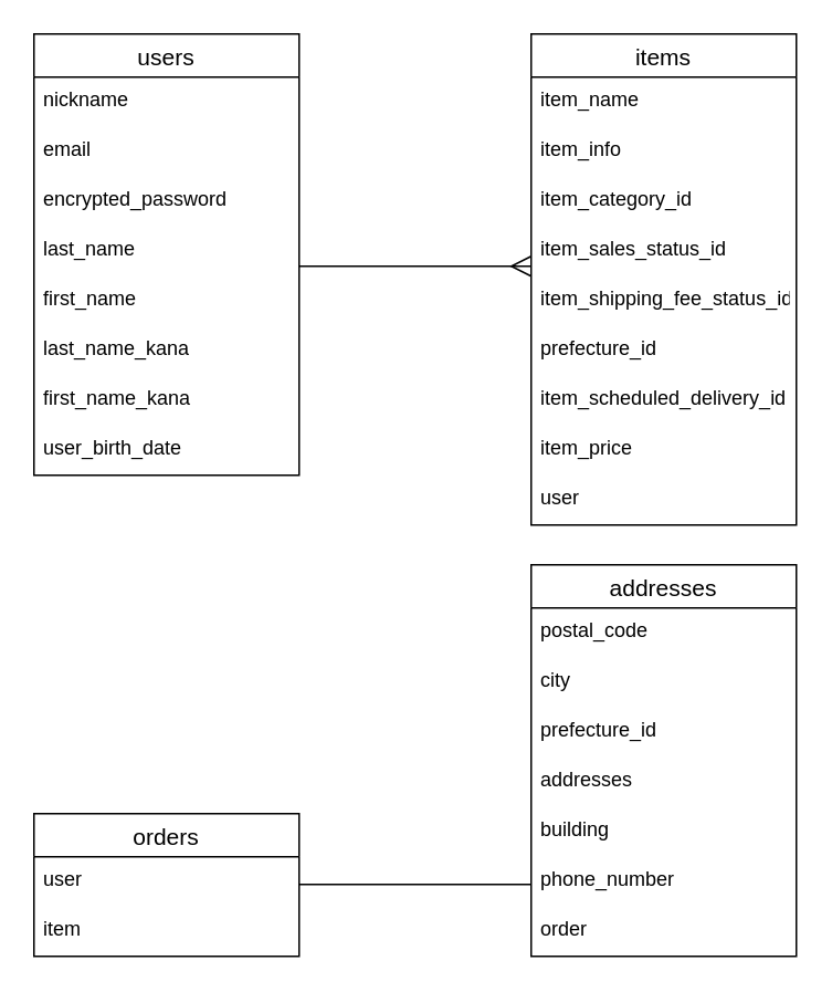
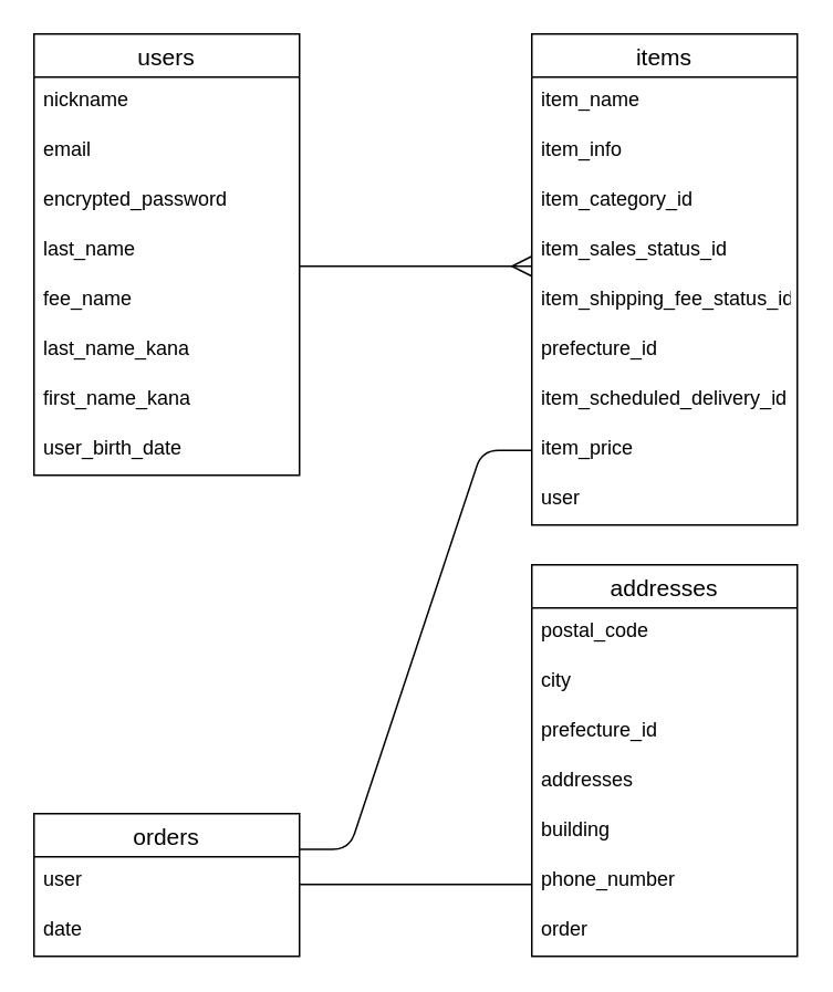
  <mxCell id="0" />
  <mxCell id="1" parent="0" />
  <mxCell id="2" value="users" style="swimlane;fontStyle=0;childLayout=stackLayout;horizontal=1;startSize=26;horizontalStack=0;resizeParent=1;resizeParentMax=0;resizeLast=0;collapsible=1;marginBottom=0;align=center;fontSize=14;" parent="1" vertex="1"><mxGeometry x="20" y="20" width="160" height="266" as="geometry" /></mxCell>
  <mxCell id="3" value="nickname" style="text;strokeColor=none;fillColor=none;spacingLeft=4;spacingRight=4;overflow=hidden;rotatable=0;points=[[0,0.5],[1,0.5]];portConstraint=eastwest;fontSize=12;labelBorderColor=none;" parent="2" vertex="1"><mxGeometry y="26" width="160" height="30" as="geometry" /></mxCell>
  <mxCell id="4" value="email" style="text;strokeColor=none;fillColor=none;spacingLeft=4;spacingRight=4;overflow=hidden;rotatable=0;points=[[0,0.5],[1,0.5]];portConstraint=eastwest;fontSize=12;" parent="2" vertex="1"><mxGeometry y="56" width="160" height="30" as="geometry" /></mxCell>
  <mxCell id="5" value="encrypted_password" style="text;strokeColor=none;fillColor=none;spacingLeft=4;spacingRight=4;overflow=hidden;rotatable=0;points=[[0,0.5],[1,0.5]];portConstraint=eastwest;fontSize=12;" parent="2" vertex="1"><mxGeometry y="86" width="160" height="30" as="geometry" /></mxCell>
  <mxCell id="6" value="last_name" style="text;strokeColor=none;fillColor=none;spacingLeft=4;spacingRight=4;overflow=hidden;rotatable=0;points=[[0,0.5],[1,0.5]];portConstraint=eastwest;fontSize=12;labelBorderColor=none;" parent="2" vertex="1"><mxGeometry y="116" width="160" height="30" as="geometry" /></mxCell>
- <mxCell id="7" value="first_name" style="text;strokeColor=none;fillColor=none;spacingLeft=4;spacingRight=4;overflow=hidden;rotatable=0;points=[[0,0.5],[1,0.5]];portConstraint=eastwest;fontSize=12;labelBorderColor=none;" parent="2" vertex="1"><mxGeometry y="146" width="160" height="30" as="geometry" /></mxCell>
+ <mxCell id="7" value="fee_name" style="text;strokeColor=none;fillColor=none;spacingLeft=4;spacingRight=4;overflow=hidden;rotatable=0;points=[[0,0.5],[1,0.5]];portConstraint=eastwest;fontSize=12;labelBorderColor=none;" parent="2" vertex="1"><mxGeometry y="146" width="160" height="30" as="geometry" /></mxCell>
  <mxCell id="8" value="last_name_kana" style="text;strokeColor=none;fillColor=none;spacingLeft=4;spacingRight=4;overflow=hidden;rotatable=0;points=[[0,0.5],[1,0.5]];portConstraint=eastwest;fontSize=12;labelBorderColor=none;" parent="2" vertex="1"><mxGeometry y="176" width="160" height="30" as="geometry" /></mxCell>
  <mxCell id="9" value="first_name_kana" style="text;strokeColor=none;fillColor=none;spacingLeft=4;spacingRight=4;overflow=hidden;rotatable=0;points=[[0,0.5],[1,0.5]];portConstraint=eastwest;fontSize=12;labelBorderColor=none;" parent="2" vertex="1"><mxGeometry y="206" width="160" height="30" as="geometry" /></mxCell>
  <mxCell id="10" value="user_birth_date" style="text;strokeColor=none;fillColor=none;spacingLeft=4;spacingRight=4;overflow=hidden;rotatable=0;points=[[0,0.5],[1,0.5]];portConstraint=eastwest;fontSize=12;labelBorderColor=none;" parent="2" vertex="1"><mxGeometry y="236" width="160" height="30" as="geometry" /></mxCell>
  <mxCell id="11" value="orders" style="swimlane;fontStyle=0;childLayout=stackLayout;horizontal=1;startSize=26;horizontalStack=0;resizeParent=1;resizeParentMax=0;resizeLast=0;collapsible=1;marginBottom=0;align=center;fontSize=14;" parent="1" vertex="1"><mxGeometry x="20" y="490" width="160" height="86" as="geometry" /></mxCell>
  <mxCell id="12" value="user" style="text;strokeColor=none;fillColor=none;spacingLeft=4;spacingRight=4;overflow=hidden;rotatable=0;points=[[0,0.5],[1,0.5]];portConstraint=eastwest;fontSize=12;" vertex="1" parent="11"><mxGeometry y="26" width="160" height="30" as="geometry" /></mxCell>
- <mxCell id="13" value="item" style="text;strokeColor=none;fillColor=none;spacingLeft=4;spacingRight=4;overflow=hidden;rotatable=0;points=[[0,0.5],[1,0.5]];portConstraint=eastwest;fontSize=12;" vertex="1" parent="11"><mxGeometry y="56" width="160" height="30" as="geometry" /></mxCell>
+ <mxCell id="13" value="date" style="text;strokeColor=none;fillColor=none;spacingLeft=4;spacingRight=4;overflow=hidden;rotatable=0;points=[[0,0.5],[1,0.5]];portConstraint=eastwest;fontSize=12;" vertex="1" parent="11"><mxGeometry y="56" width="160" height="30" as="geometry" /></mxCell>
  <mxCell id="14" value="items" style="swimlane;fontStyle=0;childLayout=stackLayout;horizontal=1;startSize=26;horizontalStack=0;resizeParent=1;resizeParentMax=0;resizeLast=0;collapsible=1;marginBottom=0;align=center;fontSize=14;" parent="1" vertex="1"><mxGeometry x="320" y="20" width="160" height="296" as="geometry" /></mxCell>
  <mxCell id="15" value="item_name" style="text;strokeColor=none;fillColor=none;spacingLeft=4;spacingRight=4;overflow=hidden;rotatable=0;points=[[0,0.5],[1,0.5]];portConstraint=eastwest;fontSize=12;" parent="14" vertex="1"><mxGeometry y="26" width="160" height="30" as="geometry" /></mxCell>
  <mxCell id="16" value="item_info" style="text;strokeColor=none;fillColor=none;spacingLeft=4;spacingRight=4;overflow=hidden;rotatable=0;points=[[0,0.5],[1,0.5]];portConstraint=eastwest;fontSize=12;labelBorderColor=none;" parent="14" vertex="1"><mxGeometry y="56" width="160" height="30" as="geometry" /></mxCell>
  <mxCell id="17" value="item_category_id" style="text;strokeColor=none;fillColor=none;spacingLeft=4;spacingRight=4;overflow=hidden;rotatable=0;points=[[0,0.5],[1,0.5]];portConstraint=eastwest;fontSize=12;labelBorderColor=none;" parent="14" vertex="1"><mxGeometry y="86" width="160" height="30" as="geometry" /></mxCell>
  <mxCell id="18" value="item_sales_status_id" style="text;strokeColor=none;fillColor=none;spacingLeft=4;spacingRight=4;overflow=hidden;rotatable=0;points=[[0,0.5],[1,0.5]];portConstraint=eastwest;fontSize=12;labelBorderColor=none;" parent="14" vertex="1"><mxGeometry y="116" width="160" height="30" as="geometry" /></mxCell>
  <mxCell id="19" value="item_shipping_fee_status_id" style="text;strokeColor=none;fillColor=none;spacingLeft=4;spacingRight=4;overflow=hidden;rotatable=0;points=[[0,0.5],[1,0.5]];portConstraint=eastwest;fontSize=12;" parent="14" vertex="1"><mxGeometry y="146" width="160" height="30" as="geometry" /></mxCell>
  <mxCell id="20" value="prefecture_id" style="text;strokeColor=none;fillColor=none;spacingLeft=4;spacingRight=4;overflow=hidden;rotatable=0;points=[[0,0.5],[1,0.5]];portConstraint=eastwest;fontSize=12;labelBorderColor=none;" parent="14" vertex="1"><mxGeometry y="176" width="160" height="30" as="geometry" /></mxCell>
  <mxCell id="21" value="item_scheduled_delivery_id" style="text;strokeColor=none;fillColor=none;spacingLeft=4;spacingRight=4;overflow=hidden;rotatable=0;points=[[0,0.5],[1,0.5]];portConstraint=eastwest;fontSize=12;labelBorderColor=none;" parent="14" vertex="1"><mxGeometry y="206" width="160" height="30" as="geometry" /></mxCell>
  <mxCell id="22" value="item_price" style="text;strokeColor=none;fillColor=none;spacingLeft=4;spacingRight=4;overflow=hidden;rotatable=0;points=[[0,0.5],[1,0.5]];portConstraint=eastwest;fontSize=12;" parent="14" vertex="1"><mxGeometry y="236" width="160" height="30" as="geometry" /></mxCell>
  <mxCell id="23" value="user" style="text;strokeColor=none;fillColor=none;spacingLeft=4;spacingRight=4;overflow=hidden;rotatable=0;points=[[0,0.5],[1,0.5]];portConstraint=eastwest;fontSize=12;" vertex="1" parent="14"><mxGeometry y="266" width="160" height="30" as="geometry" /></mxCell>
  <mxCell id="24" value="addresses" style="swimlane;fontStyle=0;childLayout=stackLayout;horizontal=1;startSize=26;horizontalStack=0;resizeParent=1;resizeParentMax=0;resizeLast=0;collapsible=1;marginBottom=0;align=center;fontSize=14;" parent="1" vertex="1"><mxGeometry x="320" y="340" width="160" height="236" as="geometry" /></mxCell>
  <mxCell id="25" value="postal_code" style="text;strokeColor=none;fillColor=none;spacingLeft=4;spacingRight=4;overflow=hidden;rotatable=0;points=[[0,0.5],[1,0.5]];portConstraint=eastwest;fontSize=12;" parent="24" vertex="1"><mxGeometry y="26" width="160" height="30" as="geometry" /></mxCell>
  <mxCell id="26" value="city" style="text;strokeColor=none;fillColor=none;spacingLeft=4;spacingRight=4;overflow=hidden;rotatable=0;points=[[0,0.5],[1,0.5]];portConstraint=eastwest;fontSize=12;" parent="24" vertex="1"><mxGeometry y="56" width="160" height="30" as="geometry" /></mxCell>
  <mxCell id="27" value="prefecture_id" style="text;strokeColor=none;fillColor=none;spacingLeft=4;spacingRight=4;overflow=hidden;rotatable=0;points=[[0,0.5],[1,0.5]];portConstraint=eastwest;fontSize=12;" parent="24" vertex="1"><mxGeometry y="86" width="160" height="30" as="geometry" /></mxCell>
  <mxCell id="28" value="addresses" style="text;strokeColor=none;fillColor=none;spacingLeft=4;spacingRight=4;overflow=hidden;rotatable=0;points=[[0,0.5],[1,0.5]];portConstraint=eastwest;fontSize=12;labelBorderColor=none;" parent="24" vertex="1"><mxGeometry y="116" width="160" height="30" as="geometry" /></mxCell>
  <mxCell id="29" value="building" style="text;strokeColor=none;fillColor=none;spacingLeft=4;spacingRight=4;overflow=hidden;rotatable=0;points=[[0,0.5],[1,0.5]];portConstraint=eastwest;fontSize=12;labelBorderColor=none;" parent="24" vertex="1"><mxGeometry y="146" width="160" height="30" as="geometry" /></mxCell>
  <mxCell id="30" value="phone_number" style="text;strokeColor=none;fillColor=none;spacingLeft=4;spacingRight=4;overflow=hidden;rotatable=0;points=[[0,0.5],[1,0.5]];portConstraint=eastwest;fontSize=12;labelBorderColor=none;" parent="24" vertex="1"><mxGeometry y="176" width="160" height="30" as="geometry" /></mxCell>
  <mxCell id="31" value="order" style="text;strokeColor=none;fillColor=none;spacingLeft=4;spacingRight=4;overflow=hidden;rotatable=0;points=[[0,0.5],[1,0.5]];portConstraint=eastwest;fontSize=12;" vertex="1" parent="24"><mxGeometry y="206" width="160" height="30" as="geometry" /></mxCell>
+ <mxCell id="32" value="" style="edgeStyle=entityRelationEdgeStyle;fontSize=12;html=1;endArrow=none;entryX=0;entryY=0.5;entryDx=0;entryDy=0;endSize=10;startArrow=none;startFill=0;startSize=10;exitX=1;exitY=0.25;exitDx=0;exitDy=0;endFill=0;" parent="1" target="22" edge="1" source="11"><mxGeometry width="100" height="100" relative="1" as="geometry"><mxPoint x="180" y="361" as="sourcePoint" /><mxPoint x="280" y="220" as="targetPoint" /></mxGeometry></mxCell>
  <mxCell id="33" value="" style="endArrow=ERmany;html=1;rounded=0;sourcePerimeterSpacing=0;startArrow=none;startFill=0;endFill=0;endSize=10;startSize=10;" parent="1" edge="1"><mxGeometry relative="1" as="geometry"><mxPoint x="180" y="160" as="sourcePoint" /><mxPoint x="320" y="160" as="targetPoint" /></mxGeometry></mxCell>
  <mxCell id="34" value="" style="endArrow=none;html=1;rounded=0;startSize=10;endSize=10;sourcePerimeterSpacing=0;" parent="1" edge="1"><mxGeometry relative="1" as="geometry"><mxPoint x="180" y="532.6" as="sourcePoint" /><mxPoint x="320" y="532.6" as="targetPoint" /></mxGeometry></mxCell>
